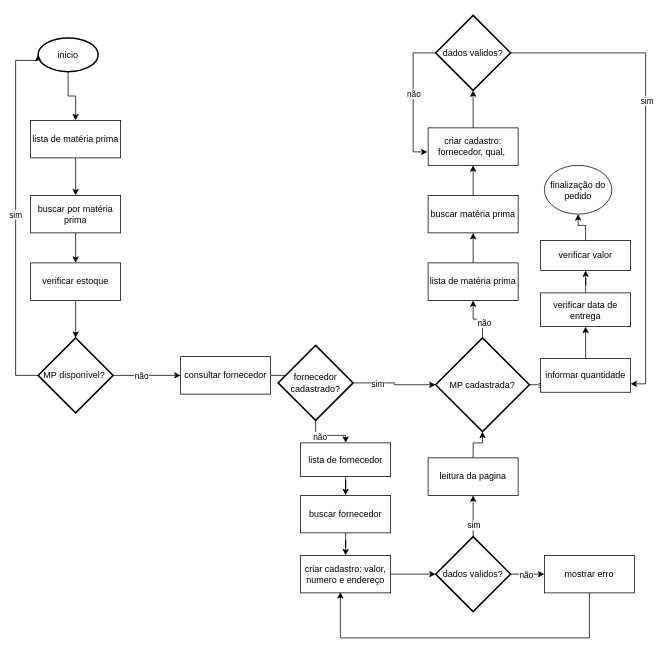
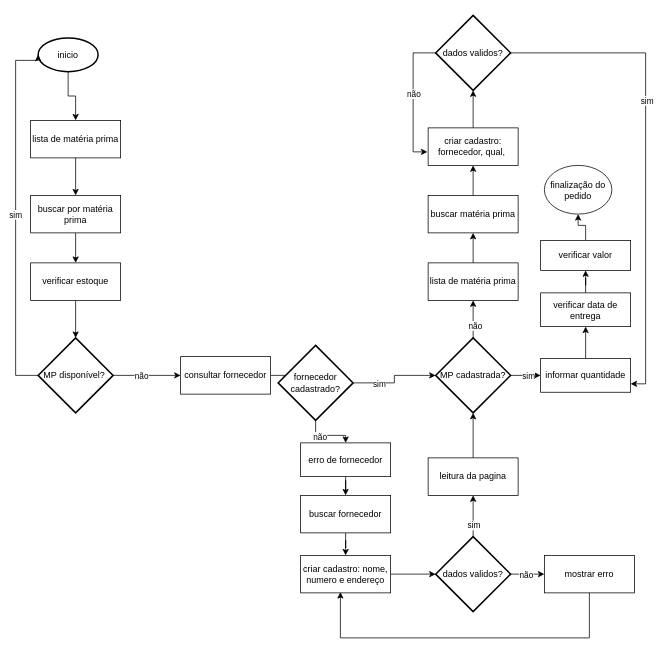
  <mxCell id="0" />
  <mxCell id="1" parent="0" />
  <mxCell id="2" value="" style="edgeStyle=orthogonalEdgeStyle;rounded=0;orthogonalLoop=1;jettySize=auto;html=1;" parent="1" source="3" target="7" edge="1"><mxGeometry relative="1" as="geometry" /></mxCell>
  <mxCell id="3" value="inicio" style="strokeWidth=2;html=1;shape=mxgraph.flowchart.start_1;whiteSpace=wrap;" parent="1" vertex="1"><mxGeometry x="50" y="50" width="80" height="45" as="geometry" /></mxCell>
  <mxCell id="4" value="" style="edgeStyle=orthogonalEdgeStyle;rounded=0;orthogonalLoop=1;jettySize=auto;html=1;" parent="1" source="5" target="9" edge="1"><mxGeometry relative="1" as="geometry" /></mxCell>
  <mxCell id="5" value="buscar por matéria prima" style="rounded=0;whiteSpace=wrap;html=1;" parent="1" vertex="1"><mxGeometry x="40" y="260" width="120" height="50" as="geometry" /></mxCell>
  <mxCell id="6" value="" style="edgeStyle=orthogonalEdgeStyle;rounded=0;orthogonalLoop=1;jettySize=auto;html=1;" parent="1" source="7" target="5" edge="1"><mxGeometry relative="1" as="geometry" /></mxCell>
  <mxCell id="7" value="lista de matéria prima" style="rounded=0;whiteSpace=wrap;html=1;" parent="1" vertex="1"><mxGeometry x="40" y="160" width="120" height="50" as="geometry" /></mxCell>
  <mxCell id="8" value="" style="edgeStyle=orthogonalEdgeStyle;rounded=0;orthogonalLoop=1;jettySize=auto;html=1;" parent="1" source="9" target="12" edge="1"><mxGeometry relative="1" as="geometry" /></mxCell>
  <mxCell id="9" value="verificar estoque" style="rounded=0;whiteSpace=wrap;html=1;" parent="1" vertex="1"><mxGeometry x="40" y="350" width="120" height="50" as="geometry" /></mxCell>
  <mxCell id="10" value="" style="edgeStyle=orthogonalEdgeStyle;rounded=0;orthogonalLoop=1;jettySize=auto;html=1;" parent="1" source="12" target="14" edge="1"><mxGeometry relative="1" as="geometry" /></mxCell>
  <mxCell id="11" value="não" style="edgeLabel;html=1;align=center;verticalAlign=middle;resizable=0;points=[];" parent="10" vertex="1" connectable="0"><mxGeometry x="-0.171" relative="1" as="geometry"><mxPoint as="offset" /></mxGeometry></mxCell>
  <mxCell id="12" value="MP disponível?&amp;nbsp;" style="strokeWidth=2;html=1;shape=mxgraph.flowchart.decision;whiteSpace=wrap;" parent="1" vertex="1"><mxGeometry x="50" y="450" width="100" height="100" as="geometry" /></mxCell>
  <mxCell id="13" value="" style="edgeStyle=orthogonalEdgeStyle;rounded=0;orthogonalLoop=1;jettySize=auto;html=1;" parent="1" source="14" target="19" edge="1"><mxGeometry relative="1" as="geometry" /></mxCell>
  <mxCell id="14" value="consultar fornecedor" style="rounded=0;whiteSpace=wrap;html=1;" parent="1" vertex="1"><mxGeometry x="240" y="475" width="120" height="50" as="geometry" /></mxCell>
  <mxCell id="15" value="" style="edgeStyle=orthogonalEdgeStyle;rounded=0;orthogonalLoop=1;jettySize=auto;html=1;" parent="1" source="19" target="24" edge="1"><mxGeometry relative="1" as="geometry" /></mxCell>
  <mxCell id="16" value="sim" style="edgeLabel;html=1;align=center;verticalAlign=middle;resizable=0;points=[];" parent="15" vertex="1" connectable="0"><mxGeometry x="-0.433" y="-1" relative="1" as="geometry"><mxPoint as="offset" /></mxGeometry></mxCell>
  <mxCell id="17" value="" style="edgeStyle=orthogonalEdgeStyle;rounded=0;orthogonalLoop=1;jettySize=auto;html=1;" parent="1" source="19" target="34" edge="1"><mxGeometry relative="1" as="geometry" /></mxCell>
  <mxCell id="18" value="não" style="edgeLabel;html=1;align=center;verticalAlign=middle;resizable=0;points=[];" parent="17" vertex="1" connectable="0"><mxGeometry x="-0.3" y="-1" relative="1" as="geometry"><mxPoint as="offset" /></mxGeometry></mxCell>
  <mxCell id="19" value="fornecedor cadastrado?" style="strokeWidth=2;html=1;shape=mxgraph.flowchart.decision;whiteSpace=wrap;" parent="1" vertex="1"><mxGeometry x="370" y="460" width="100" height="100" as="geometry" /></mxCell>
  <mxCell id="20" value="" style="edgeStyle=orthogonalEdgeStyle;rounded=0;orthogonalLoop=1;jettySize=auto;html=1;" parent="1" source="24" target="26" edge="1"><mxGeometry relative="1" as="geometry" /></mxCell>
  <mxCell id="21" value="sim" style="edgeLabel;html=1;align=center;verticalAlign=middle;resizable=0;points=[];" parent="20" vertex="1" connectable="0"><mxGeometry x="0.16" relative="1" as="geometry"><mxPoint as="offset" /></mxGeometry></mxCell>
  <mxCell id="22" value="" style="edgeStyle=orthogonalEdgeStyle;rounded=0;orthogonalLoop=1;jettySize=auto;html=1;" parent="1" source="24" target="49" edge="1"><mxGeometry relative="1" as="geometry" /></mxCell>
  <mxCell id="23" value="não" style="edgeLabel;html=1;align=center;verticalAlign=middle;resizable=0;points=[];" parent="22" vertex="1" connectable="0"><mxGeometry x="-0.32" y="-2" relative="1" as="geometry"><mxPoint as="offset" /></mxGeometry></mxCell>
- <mxCell id="24" value="MP cadastrada?" style="strokeWidth=2;html=1;shape=mxgraph.flowchart.decision;whiteSpace=wrap;" parent="1" vertex="1"><mxGeometry x="580" y="450" width="125" height="125" as="geometry" /></mxCell>
+ <mxCell id="24" value="MP cadastrada?" style="strokeWidth=2;html=1;shape=mxgraph.flowchart.decision;whiteSpace=wrap;" parent="1" vertex="1"><mxGeometry x="580" y="450" width="100" height="100" as="geometry" /></mxCell>
  <mxCell id="25" value="" style="edgeStyle=orthogonalEdgeStyle;rounded=0;orthogonalLoop=1;jettySize=auto;html=1;" parent="1" source="26" target="28" edge="1"><mxGeometry relative="1" as="geometry" /></mxCell>
  <mxCell id="26" value="informar quantidade" style="rounded=0;whiteSpace=wrap;html=1;" parent="1" vertex="1"><mxGeometry x="720" y="477.5" width="120" height="45" as="geometry" /></mxCell>
  <mxCell id="27" value="" style="edgeStyle=orthogonalEdgeStyle;rounded=0;orthogonalLoop=1;jettySize=auto;html=1;" parent="1" source="28" target="31" edge="1"><mxGeometry relative="1" as="geometry" /></mxCell>
  <mxCell id="28" value="verificar data de entrega" style="rounded=0;whiteSpace=wrap;html=1;" parent="1" vertex="1"><mxGeometry x="720" y="390" width="120" height="45" as="geometry" /></mxCell>
  <mxCell id="29" value="sim" style="edgeStyle=orthogonalEdgeStyle;rounded=0;orthogonalLoop=1;jettySize=auto;html=1;exitX=0;exitY=0.5;exitDx=0;exitDy=0;exitPerimeter=0;entryX=0;entryY=0.5;entryDx=0;entryDy=0;entryPerimeter=0;" parent="1" source="12" target="3" edge="1"><mxGeometry relative="1" as="geometry"><Array as="points"><mxPoint x="20" y="500" /><mxPoint x="20" y="80" /></Array></mxGeometry></mxCell>
  <mxCell id="30" value="" style="edgeStyle=orthogonalEdgeStyle;rounded=0;orthogonalLoop=1;jettySize=auto;html=1;" parent="1" source="31" target="32" edge="1"><mxGeometry relative="1" as="geometry" /></mxCell>
  <mxCell id="31" value="verificar valor" style="rounded=0;whiteSpace=wrap;html=1;" parent="1" vertex="1"><mxGeometry x="720" y="320" width="120" height="40" as="geometry" /></mxCell>
  <mxCell id="32" value="finalização do pedido" style="ellipse;whiteSpace=wrap;html=1;" parent="1" vertex="1"><mxGeometry x="725" y="220" width="90" height="65" as="geometry" /></mxCell>
  <mxCell id="33" value="" style="edgeStyle=orthogonalEdgeStyle;rounded=0;orthogonalLoop=1;jettySize=auto;html=1;" parent="1" source="34" target="36" edge="1"><mxGeometry relative="1" as="geometry" /></mxCell>
- <mxCell id="34" value="lista de fornecedor" style="rounded=0;whiteSpace=wrap;html=1;" parent="1" vertex="1"><mxGeometry x="400" y="590" width="120" height="45" as="geometry" /></mxCell>
+ <mxCell id="34" value="erro de fornecedor" style="rounded=0;whiteSpace=wrap;html=1;" parent="1" vertex="1"><mxGeometry x="400" y="590" width="120" height="45" as="geometry" /></mxCell>
  <mxCell id="35" value="" style="edgeStyle=orthogonalEdgeStyle;rounded=0;orthogonalLoop=1;jettySize=auto;html=1;" parent="1" source="36" target="38" edge="1"><mxGeometry relative="1" as="geometry" /></mxCell>
  <mxCell id="36" value="buscar fornecedor" style="rounded=0;whiteSpace=wrap;html=1;" parent="1" vertex="1"><mxGeometry x="400" y="660" width="120" height="50" as="geometry" /></mxCell>
  <mxCell id="37" value="" style="edgeStyle=orthogonalEdgeStyle;rounded=0;orthogonalLoop=1;jettySize=auto;html=1;" parent="1" source="38" target="43" edge="1"><mxGeometry relative="1" as="geometry" /></mxCell>
- <mxCell id="38" value="criar cadastro: valor, numero e endereço" style="rounded=0;whiteSpace=wrap;html=1;" parent="1" vertex="1"><mxGeometry x="400" y="740" width="120" height="50" as="geometry" /></mxCell>
+ <mxCell id="38" value="criar cadastro: nome, numero e endereço" style="rounded=0;whiteSpace=wrap;html=1;" parent="1" vertex="1"><mxGeometry x="400" y="740" width="120" height="50" as="geometry" /></mxCell>
  <mxCell id="39" value="" style="edgeStyle=orthogonalEdgeStyle;rounded=0;orthogonalLoop=1;jettySize=auto;html=1;" parent="1" source="43" target="44" edge="1"><mxGeometry relative="1" as="geometry" /></mxCell>
  <mxCell id="40" value="não" style="edgeLabel;html=1;align=center;verticalAlign=middle;resizable=0;points=[];" parent="39" vertex="1" connectable="0"><mxGeometry x="-0.111" y="-1" relative="1" as="geometry"><mxPoint as="offset" /></mxGeometry></mxCell>
  <mxCell id="41" value="" style="edgeStyle=orthogonalEdgeStyle;rounded=0;orthogonalLoop=1;jettySize=auto;html=1;" parent="1" source="43" target="47" edge="1"><mxGeometry relative="1" as="geometry" /></mxCell>
  <mxCell id="42" value="sim" style="edgeLabel;html=1;align=center;verticalAlign=middle;resizable=0;points=[];" parent="41" vertex="1" connectable="0"><mxGeometry x="-0.422" relative="1" as="geometry"><mxPoint as="offset" /></mxGeometry></mxCell>
  <mxCell id="43" value="dados validos?" style="strokeWidth=2;html=1;shape=mxgraph.flowchart.decision;whiteSpace=wrap;" parent="1" vertex="1"><mxGeometry x="580" y="715" width="100" height="100" as="geometry" /></mxCell>
  <mxCell id="44" value="mostrar erro" style="rounded=0;whiteSpace=wrap;html=1;" parent="1" vertex="1"><mxGeometry x="725" y="740" width="120" height="50" as="geometry" /></mxCell>
  <mxCell id="45" style="edgeStyle=orthogonalEdgeStyle;rounded=0;orthogonalLoop=1;jettySize=auto;html=1;exitX=0.5;exitY=1;exitDx=0;exitDy=0;entryX=0.442;entryY=0.98;entryDx=0;entryDy=0;entryPerimeter=0;" parent="1" source="44" target="38" edge="1"><mxGeometry relative="1" as="geometry"><Array as="points"><mxPoint x="785" y="850" /><mxPoint x="453" y="850" /></Array></mxGeometry></mxCell>
  <mxCell id="46" value="" style="edgeStyle=orthogonalEdgeStyle;rounded=0;orthogonalLoop=1;jettySize=auto;html=1;" parent="1" source="47" target="24" edge="1"><mxGeometry relative="1" as="geometry" /></mxCell>
  <mxCell id="47" value="leitura da pagina" style="rounded=0;whiteSpace=wrap;html=1;" parent="1" vertex="1"><mxGeometry x="570" y="610" width="120" height="50" as="geometry" /></mxCell>
  <mxCell id="48" value="" style="edgeStyle=orthogonalEdgeStyle;rounded=0;orthogonalLoop=1;jettySize=auto;html=1;" parent="1" source="49" target="51" edge="1"><mxGeometry relative="1" as="geometry" /></mxCell>
  <mxCell id="49" value="lista de matéria prima" style="rounded=0;whiteSpace=wrap;html=1;" parent="1" vertex="1"><mxGeometry x="570" y="350" width="120" height="50" as="geometry" /></mxCell>
  <mxCell id="50" value="" style="edgeStyle=orthogonalEdgeStyle;rounded=0;orthogonalLoop=1;jettySize=auto;html=1;" parent="1" source="51" target="53" edge="1"><mxGeometry relative="1" as="geometry" /></mxCell>
  <mxCell id="51" value="buscar matéria prima" style="rounded=0;whiteSpace=wrap;html=1;" parent="1" vertex="1"><mxGeometry x="570" y="260" width="120" height="50" as="geometry" /></mxCell>
  <mxCell id="52" value="" style="edgeStyle=orthogonalEdgeStyle;rounded=0;orthogonalLoop=1;jettySize=auto;html=1;" parent="1" source="53" target="56" edge="1"><mxGeometry relative="1" as="geometry" /></mxCell>
  <mxCell id="53" value="criar cadastro: fornecedor, qual,&amp;nbsp;" style="rounded=0;whiteSpace=wrap;html=1;" parent="1" vertex="1"><mxGeometry x="570" y="170" width="120" height="50" as="geometry" /></mxCell>
  <mxCell id="54" style="edgeStyle=orthogonalEdgeStyle;rounded=0;orthogonalLoop=1;jettySize=auto;html=1;entryX=1;entryY=0.75;entryDx=0;entryDy=0;" parent="1" source="56" target="26" edge="1"><mxGeometry relative="1" as="geometry"><Array as="points"><mxPoint x="860" y="70" /><mxPoint x="860" y="511" /></Array></mxGeometry></mxCell>
  <mxCell id="55" value="sim" style="edgeLabel;html=1;align=center;verticalAlign=middle;resizable=0;points=[];" vertex="1" connectable="0" parent="54"><mxGeometry x="-0.242" y="1" relative="1" as="geometry"><mxPoint as="offset" /></mxGeometry></mxCell>
  <mxCell id="56" value="dados validos?" style="strokeWidth=2;html=1;shape=mxgraph.flowchart.decision;whiteSpace=wrap;" parent="1" vertex="1"><mxGeometry x="580" y="20" width="100" height="100" as="geometry" /></mxCell>
  <mxCell id="57" style="edgeStyle=orthogonalEdgeStyle;rounded=0;orthogonalLoop=1;jettySize=auto;html=1;entryX=-0.008;entryY=0.64;entryDx=0;entryDy=0;entryPerimeter=0;" parent="1" source="56" target="53" edge="1"><mxGeometry relative="1" as="geometry"><Array as="points"><mxPoint x="550" y="70" /><mxPoint x="550" y="202" /></Array></mxGeometry></mxCell>
  <mxCell id="58" value="não" style="edgeLabel;html=1;align=center;verticalAlign=middle;resizable=0;points=[];" parent="57" vertex="1" connectable="0"><mxGeometry x="-0.072" relative="1" as="geometry"><mxPoint as="offset" /></mxGeometry></mxCell>
